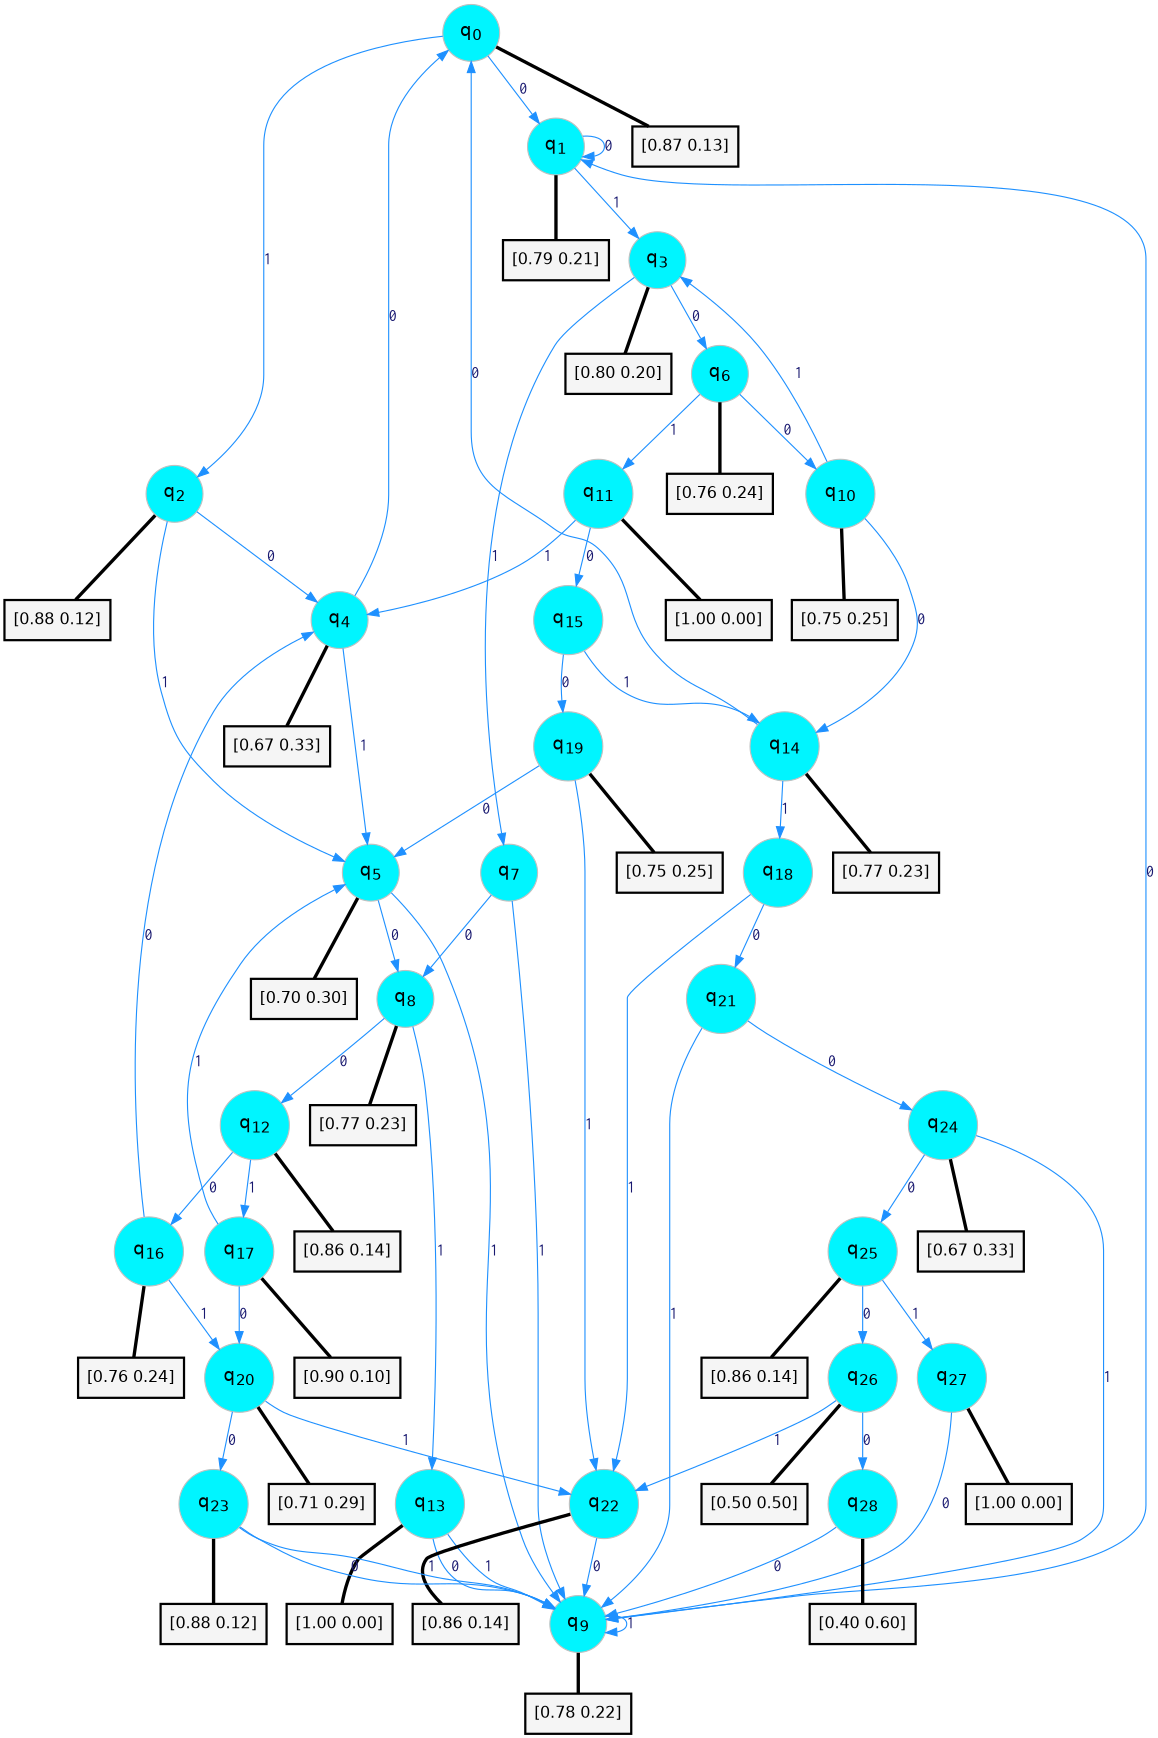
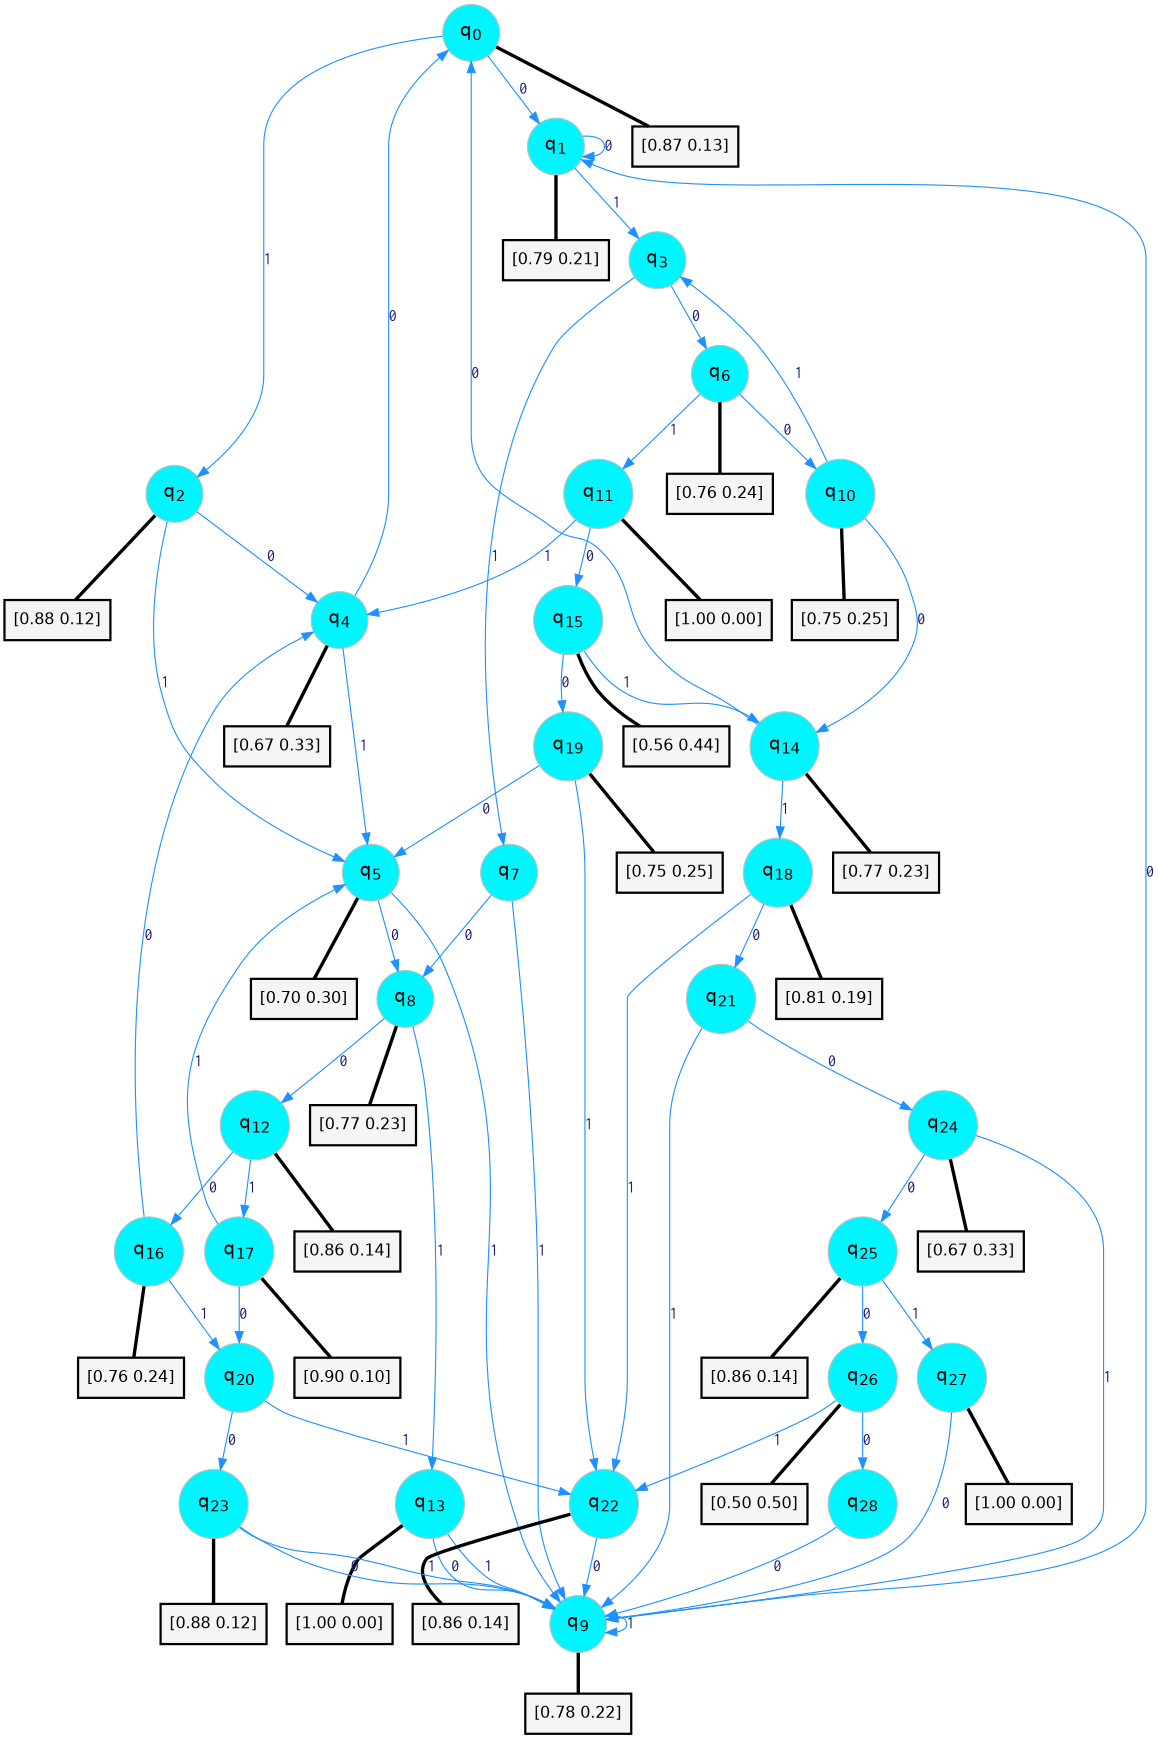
  digraph {
    rankdir=TD
    node [color=gray fillcolor=turquoise1 fontcolor=black fontname=Helvetica fontsize=16 fontweight=bold shape=circle style=filled]
    edge [arrowsize=1 color=dodgerblue1 fontcolor=midnightblue fontname=courier fontweight=bold penwidth=1 style=solid weight=20]
    n1 [label=<q<SUB>0</SUB>>]
    n2 [label=<q<SUB>1</SUB>>]
    n3 [label=<q<SUB>2</SUB>>]
    n4 [color=black fillcolor=whitesmoke fontsize=14 label="[0.87 0.13]" penwidth=2 shape=box]
    n5 [label=<q<SUB>3</SUB>>]
    n6 [color=black fillcolor=whitesmoke fontsize=14 label="[0.79 0.21]" penwidth=2 shape=box]
    n7 [label=<q<SUB>4</SUB>>]
    n8 [label=<q<SUB>5</SUB>>]
    n9 [color=black fillcolor=whitesmoke fontsize=14 label="[0.88 0.12]" penwidth=2 shape=box]
    n10 [label=<q<SUB>6</SUB>>]
    n11 [label=<q<SUB>7</SUB>>]
-   n12 [color=black fillcolor=whitesmoke fontsize=14 label="[0.80 0.20]" penwidth=2 shape=box]
    n13 [color=black fillcolor=whitesmoke fontsize=14 label="[0.67 0.33]" penwidth=2 shape=box]
    n14 [label=<q<SUB>8</SUB>>]
    n15 [label=<q<SUB>9</SUB>>]
    n16 [color=black fillcolor=whitesmoke fontsize=14 label="[0.70 0.30]" penwidth=2 shape=box]
    n17 [label=<q<SUB>10</SUB>>]
    n18 [label=<q<SUB>11</SUB>>]
    n19 [color=black fillcolor=whitesmoke fontsize=14 label="[0.76 0.24]" penwidth=2 shape=box]
    n20 [label=<q<SUB>12</SUB>>]
    n21 [label=<q<SUB>13</SUB>>]
    n22 [color=black fillcolor=whitesmoke fontsize=14 label="[0.77 0.23]" penwidth=2 shape=box]
    n23 [color=black fillcolor=whitesmoke fontsize=14 label="[0.78 0.22]" penwidth=2 shape=box]
    n24 [label=<q<SUB>14</SUB>>]
    n25 [color=black fillcolor=whitesmoke fontsize=14 label="[0.75 0.25]" penwidth=2 shape=box]
    n26 [label=<q<SUB>15</SUB>>]
    n27 [color=black fillcolor=whitesmoke fontsize=14 label="[1.00 0.00]" penwidth=2 shape=box]
    n28 [label=<q<SUB>16</SUB>>]
    n29 [label=<q<SUB>17</SUB>>]
    n30 [color=black fillcolor=whitesmoke fontsize=14 label="[0.86 0.14]" penwidth=2 shape=box]
    n31 [color=black fillcolor=whitesmoke fontsize=14 label="[1.00 0.00]" penwidth=2 shape=box]
    n32 [label=<q<SUB>18</SUB>>]
    n33 [color=black fillcolor=whitesmoke fontsize=14 label="[0.77 0.23]" penwidth=2 shape=box]
    n34 [label=<q<SUB>19</SUB>>]
+   n35 [color=black fillcolor=whitesmoke fontsize=14 label="[0.56 0.44]" penwidth=2 shape=box]
    n36 [label=<q<SUB>20</SUB>>]
    n37 [color=black fillcolor=whitesmoke fontsize=14 label="[0.76 0.24]" penwidth=2 shape=box]
    n38 [color=black fillcolor=whitesmoke fontsize=14 label="[0.90 0.10]" penwidth=2 shape=box]
    n39 [label=<q<SUB>21</SUB>>]
    n40 [label=<q<SUB>22</SUB>>]
+   n41 [color=black fillcolor=whitesmoke fontsize=14 label="[0.81 0.19]" penwidth=2 shape=box]
    n42 [color=black fillcolor=whitesmoke fontsize=14 label="[0.75 0.25]" penwidth=2 shape=box]
    n43 [label=<q<SUB>23</SUB>>]
-   n44 [color=black fillcolor=whitesmoke fontsize=14 label="[0.71 0.29]" penwidth=2 shape=box]
    n45 [label=<q<SUB>24</SUB>>]
    n46 [color=black fillcolor=whitesmoke fontsize=14 label="[0.86 0.14]" penwidth=2 shape=box]
    n47 [color=black fillcolor=whitesmoke fontsize=14 label="[0.88 0.12]" penwidth=2 shape=box]
    n48 [label=<q<SUB>25</SUB>>]
    n49 [color=black fillcolor=whitesmoke fontsize=14 label="[0.67 0.33]" penwidth=2 shape=box]
    n50 [label=<q<SUB>26</SUB>>]
    n51 [label=<q<SUB>27</SUB>>]
    n52 [color=black fillcolor=whitesmoke fontsize=14 label="[0.86 0.14]" penwidth=2 shape=box]
    n53 [label=<q<SUB>28</SUB>>]
    n54 [color=black fillcolor=whitesmoke fontsize=14 label="[0.50 0.50]" penwidth=2 shape=box]
    n55 [color=black fillcolor=whitesmoke fontsize=14 label="[1.00 0.00]" penwidth=2 shape=box]
-   n56 [color=black fillcolor=whitesmoke fontsize=14 label="[0.40 0.60]" penwidth=2 shape=box]
    n1 -> n2 [label=0]
    n1 -> n3 [label=1]
    n1 -> n4 [arrowhead=none color=black penwidth=3]
    n2 -> n2 [label=0]
    n2 -> n5 [label=1]
    n2 -> n6 [arrowhead=none color=black penwidth=3]
    n3 -> n7 [label=0]
    n3 -> n8 [label=1]
    n3 -> n9 [arrowhead=none color=black penwidth=3]
    n5 -> n10 [label=0]
    n5 -> n11 [label=1]
-   n5 -> n12 [arrowhead=none color=black penwidth=3]
    n7 -> n1 [label=0]
    n7 -> n8 [label=1]
    n7 -> n13 [arrowhead=none color=black penwidth=3]
    n8 -> n14 [label=0]
    n8 -> n15 [label=1]
    n8 -> n16 [arrowhead=none color=black penwidth=3]
    n10 -> n17 [label=0]
    n10 -> n18 [label=1]
    n10 -> n19 [arrowhead=none color=black penwidth=3]
    n11 -> n14 [label=0]
    n11 -> n15 [label=1]
    n14 -> n20 [label=0]
    n14 -> n21 [label=1]
    n14 -> n22 [arrowhead=none color=black penwidth=3]
    n15 -> n2 [label=0]
    n15 -> n15 [label=1]
    n15 -> n23 [arrowhead=none color=black penwidth=3]
    n17 -> n5 [label=1]
    n17 -> n24 [label=0]
    n17 -> n25 [arrowhead=none color=black penwidth=3]
    n18 -> n7 [label=1]
    n18 -> n26 [label=0]
    n18 -> n27 [arrowhead=none color=black penwidth=3]
    n20 -> n28 [label=0]
    n20 -> n29 [label=1]
    n20 -> n30 [arrowhead=none color=black penwidth=3]
    n21 -> n15 [label=0]
    n21 -> n15 [label=1]
    n21 -> n31 [arrowhead=none color=black penwidth=3]
    n24 -> n1 [label=0]
    n24 -> n32 [label=1]
    n24 -> n33 [arrowhead=none color=black penwidth=3]
    n26 -> n24 [label=1]
    n26 -> n34 [label=0]
+   n26 -> n35 [arrowhead=none color=black penwidth=3]
    n28 -> n7 [label=0]
    n28 -> n36 [label=1]
    n28 -> n37 [arrowhead=none color=black penwidth=3]
    n29 -> n8 [label=1]
    n29 -> n36 [label=0]
    n29 -> n38 [arrowhead=none color=black penwidth=3]
    n32 -> n39 [label=0]
    n32 -> n40 [label=1]
+   n32 -> n41 [arrowhead=none color=black penwidth=3]
    n34 -> n8 [label=0]
    n34 -> n40 [label=1]
    n34 -> n42 [arrowhead=none color=black penwidth=3]
    n36 -> n40 [label=1]
    n36 -> n43 [label=0]
-   n36 -> n44 [arrowhead=none color=black penwidth=3]
    n39 -> n15 [label=1]
    n39 -> n45 [label=0]
    n40 -> n15 [label=0]
    n40 -> n46 [arrowhead=none color=black penwidth=3]
    n43 -> n15 [label=0]
    n43 -> n15 [label=1]
    n43 -> n47 [arrowhead=none color=black penwidth=3]
    n45 -> n15 [label=1]
    n45 -> n48 [label=0]
    n45 -> n49 [arrowhead=none color=black penwidth=3]
    n48 -> n50 [label=0]
    n48 -> n51 [label=1]
    n48 -> n52 [arrowhead=none color=black penwidth=3]
    n50 -> n40 [label=1]
    n50 -> n53 [label=0]
    n50 -> n54 [arrowhead=none color=black penwidth=3]
    n51 -> n15 [label=0]
    n51 -> n55 [arrowhead=none color=black penwidth=3]
    n53 -> n15 [label=0]
-   n53 -> n56 [arrowhead=none color=black penwidth=3]
  }
